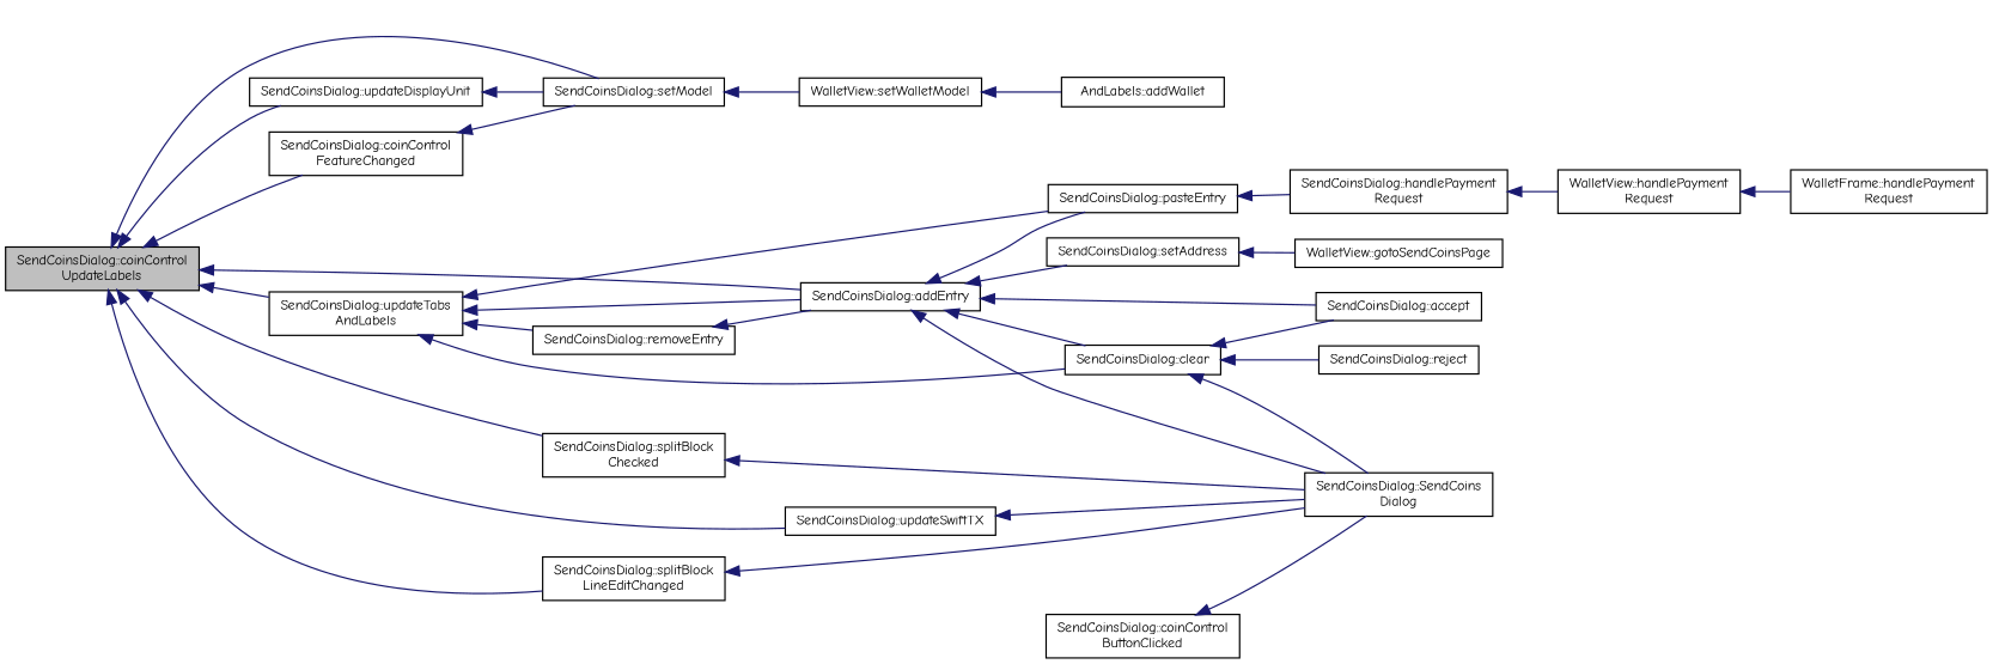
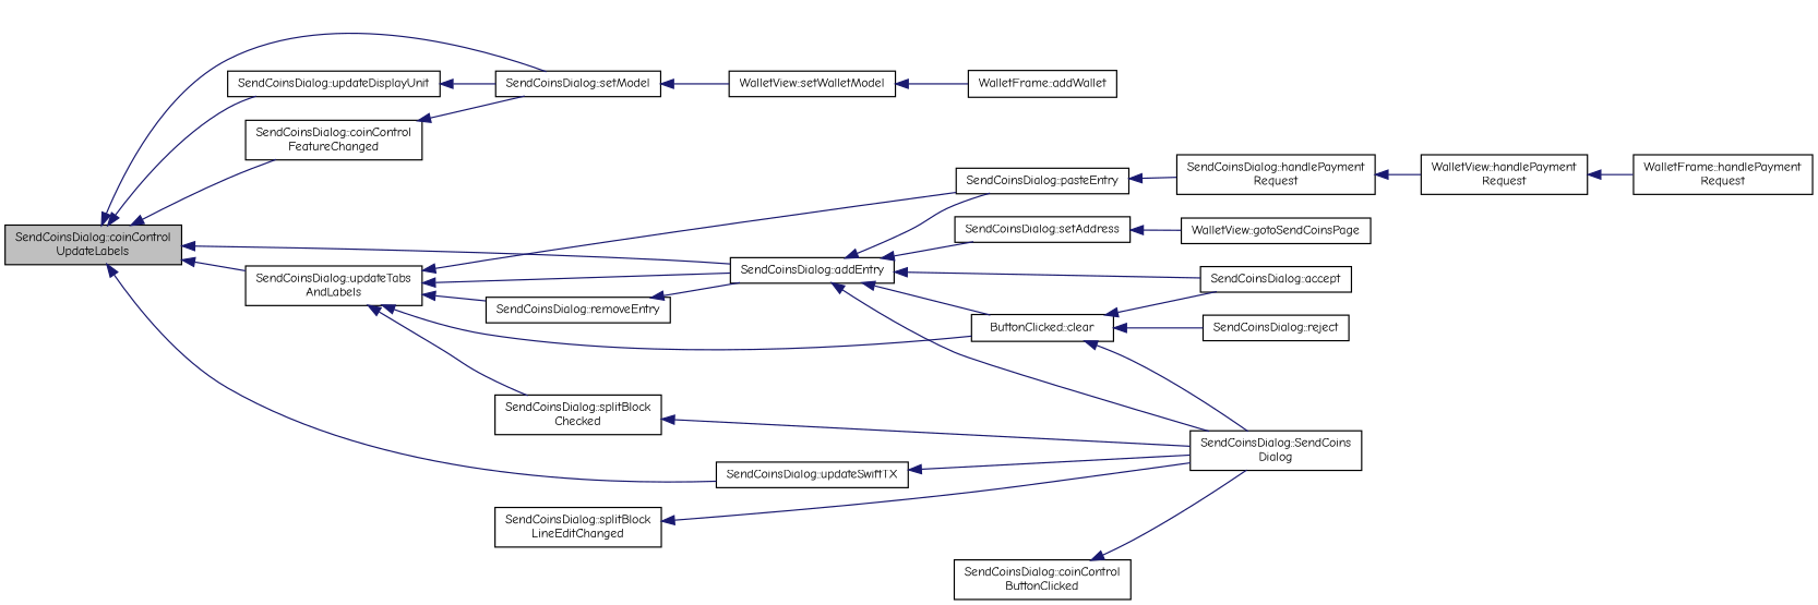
  digraph {
    fontname="Comic Neue"
    rankdir=LR
    node [color=black fillcolor=white fontname="Comic Neue" fontsize=10 shape=record style=filled]
    edge [color=midnightblue dir=back fontname="Comic Neue" fontsize=10 labelfontname=Helvetica labelfontsize=10 style=solid]
    n1 [fillcolor=grey75 fontcolor=black height=0.2 label="SendCoinsDialog::coinControl\lUpdateLabels" width=0.4]
    n2 [height=0.2 label="SendCoinsDialog::setModel" width=0.4]
    n3 [height=0.2 label="SendCoinsDialog::addEntry" width=0.4]
    n4 [height=0.2 label="SendCoinsDialog::updateTabs\lAndLabels" width=0.4]
    n5 [height=0.2 label="SendCoinsDialog::updateDisplayUnit" width=0.4]
    n6 [height=0.2 label="SendCoinsDialog::updateSwiftTX" width=0.4]
    n7 [height=0.2 label="SendCoinsDialog::splitBlock\lChecked" width=0.4]
    n8 [height=0.2 label="SendCoinsDialog::splitBlock\lLineEditChanged" width=0.4]
    n9 [height=0.2 label="SendCoinsDialog::coinControl\lFeatureChanged" width=0.4]
    n10 [height=0.2 label="WalletView::setWalletModel" width=0.4]
    n11 [height=0.2 label="SendCoinsDialog::SendCoins\lDialog" width=0.4]
-   n12 [height=0.2 label="SendCoinsDialog::clear" width=0.4]
+   n12 [height=0.2 label="ButtonClicked::clear" width=0.4]
    n13 [height=0.2 label="SendCoinsDialog::setAddress" width=0.4]
    n14 [height=0.2 label="SendCoinsDialog::pasteEntry" width=0.4]
    n15 [height=0.2 label="SendCoinsDialog::accept" width=0.4]
    n16 [height=0.2 label="SendCoinsDialog::removeEntry" width=0.4]
    n17 [height=0.2 label="SendCoinsDialog::coinControl\lButtonClicked" width=0.4]
-   n18 [height=0.2 label="AndLabels::addWallet" width=0.4]
+   n18 [height=0.2 label="WalletFrame::addWallet" width=0.4]
    n19 [height=0.2 label="SendCoinsDialog::reject" width=0.4]
    n20 [height=0.2 label="WalletView::gotoSendCoinsPage" width=0.4]
    n21 [height=0.2 label="SendCoinsDialog::handlePayment\lRequest" width=0.4]
    n22 [height=0.2 label="WalletView::handlePayment\lRequest" width=0.4]
    n23 [height=0.2 label="WalletFrame::handlePayment\lRequest" width=0.4]
    n1 -> n2
    n1 -> n3
    n1 -> n4
    n1 -> n5
    n1 -> n6
-   n1 -> n7
-   n1 -> n8
+   n4 -> n7
    n1 -> n9
    n2 -> n10
    n3 -> n11
    n3 -> n12
    n3 -> n13
    n3 -> n14
    n3 -> n15
    n4 -> n3
    n4 -> n12
    n4 -> n14
    n4 -> n16
    n5 -> n2
    n6 -> n11
    n7 -> n11
    n8 -> n11
    n9 -> n2
    n10 -> n18
    n12 -> n11
    n12 -> n15
    n12 -> n19
    n13 -> n20
    n14 -> n21
    n16 -> n3
    n17 -> n11
    n21 -> n22
    n22 -> n23
  }
